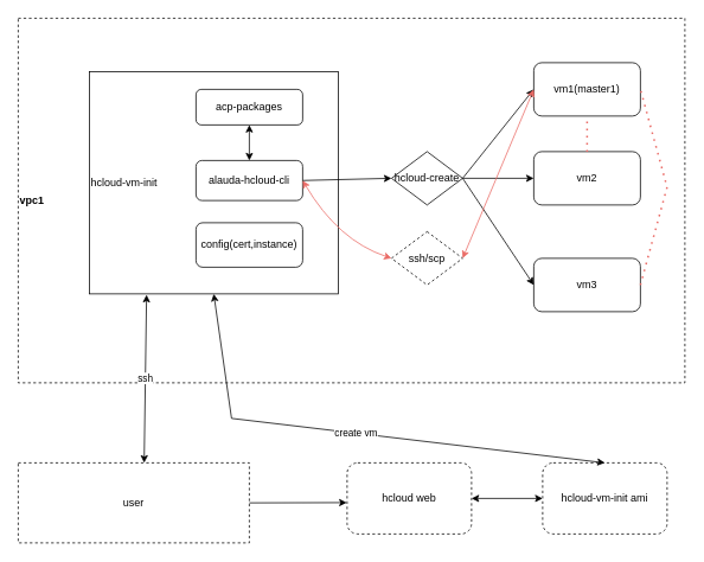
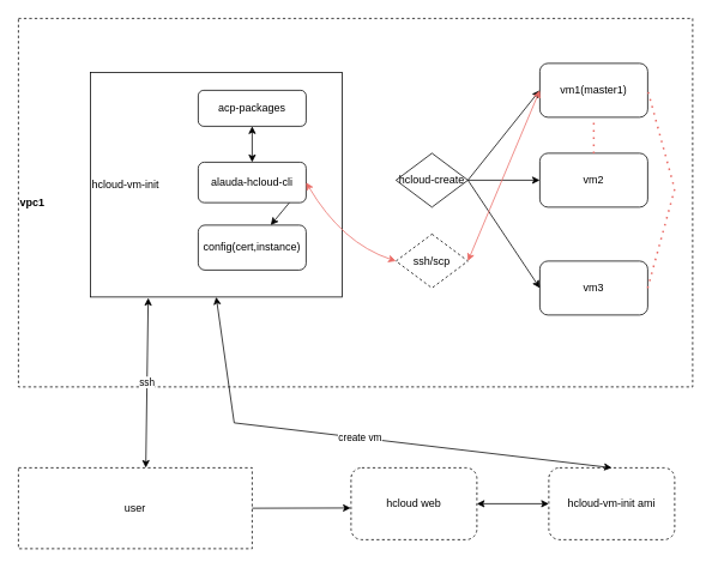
  <mxCell id="0" />
  <mxCell id="1" parent="0" />
  <mxCell id="2" value="&lt;b&gt;vpc1&lt;/b&gt;" style="rounded=0;whiteSpace=wrap;html=1;dashed=1;align=left;" parent="1" vertex="1"><mxGeometry x="20" y="20" width="750" height="410" as="geometry" /></mxCell>
  <mxCell id="3" value="vm3" style="rounded=1;whiteSpace=wrap;html=1;" parent="1" vertex="1"><mxGeometry x="600" y="290" width="120" height="60" as="geometry" /></mxCell>
  <mxCell id="4" value="vm1(master1)" style="rounded=1;whiteSpace=wrap;html=1;" parent="1" vertex="1"><mxGeometry x="600" y="70" width="120" height="60" as="geometry" /></mxCell>
  <mxCell id="5" value="vm2" style="rounded=1;whiteSpace=wrap;html=1;" parent="1" vertex="1"><mxGeometry x="600" y="170" width="120" height="60" as="geometry" /></mxCell>
  <mxCell id="6" value="&lt;div style=&quot;&quot;&gt;&lt;span style=&quot;background-color: initial;&quot;&gt;hcloud-vm-init&lt;/span&gt;&lt;/div&gt;" style="rounded=0;whiteSpace=wrap;html=1;align=left;" parent="1" vertex="1"><mxGeometry x="100" y="80" width="280" height="250" as="geometry" /></mxCell>
  <mxCell id="7" value="hcloud-create" style="rhombus;whiteSpace=wrap;html=1;" parent="1" vertex="1"><mxGeometry x="440" y="170" width="80" height="60" as="geometry" /></mxCell>
- <mxCell id="8" value="" style="endArrow=classic;html=1;rounded=0;exitX=1;exitY=0.5;exitDx=0;exitDy=0;entryX=0;entryY=0.5;entryDx=0;entryDy=0;" parent="1" source="13" target="7" edge="1"><mxGeometry width="50" height="50" relative="1" as="geometry"><mxPoint x="410" y="220" as="sourcePoint" /><mxPoint x="460" y="170" as="targetPoint" /></mxGeometry></mxCell>
+ <mxCell id="8" value="" style="endArrow=classic;html=1;rounded=0;exitX=1;exitY=0.5;exitDx=0;exitDy=0;" parent="1" source="13" target="14" edge="1"><mxGeometry width="50" height="50" relative="1" as="geometry"><mxPoint x="410" y="220" as="sourcePoint" /><mxPoint x="460" y="170" as="targetPoint" /></mxGeometry></mxCell>
  <mxCell id="9" value="" style="endArrow=classic;html=1;rounded=0;exitX=1;exitY=0.5;exitDx=0;exitDy=0;entryX=0;entryY=0.5;entryDx=0;entryDy=0;" parent="1" source="7" target="4" edge="1"><mxGeometry width="50" height="50" relative="1" as="geometry"><mxPoint x="530" y="160" as="sourcePoint" /><mxPoint x="580" y="110" as="targetPoint" /></mxGeometry></mxCell>
  <mxCell id="10" value="acp-packages" style="rounded=1;whiteSpace=wrap;html=1;" parent="1" vertex="1"><mxGeometry x="220" y="100" width="120" height="40" as="geometry" /></mxCell>
  <mxCell id="11" value="" style="endArrow=classic;html=1;rounded=0;exitX=1;exitY=0.5;exitDx=0;exitDy=0;entryX=0;entryY=0.5;entryDx=0;entryDy=0;" parent="1" source="7" target="5" edge="1"><mxGeometry width="50" height="50" relative="1" as="geometry"><mxPoint x="510" y="260" as="sourcePoint" /><mxPoint x="560" y="210" as="targetPoint" /><Array as="points" /></mxGeometry></mxCell>
  <mxCell id="12" value="" style="endArrow=classic;html=1;rounded=0;exitX=1;exitY=0.5;exitDx=0;exitDy=0;entryX=0;entryY=0.5;entryDx=0;entryDy=0;" parent="1" source="7" target="3" edge="1"><mxGeometry width="50" height="50" relative="1" as="geometry"><mxPoint x="470" y="290" as="sourcePoint" /><mxPoint x="520" y="240" as="targetPoint" /></mxGeometry></mxCell>
  <mxCell id="13" value="alauda-hcloud-cli" style="rounded=1;whiteSpace=wrap;html=1;" parent="1" vertex="1"><mxGeometry x="220" y="180" width="120" height="45" as="geometry" /></mxCell>
  <mxCell id="14" value="config(cert,instance)" style="rounded=1;whiteSpace=wrap;html=1;" parent="1" vertex="1"><mxGeometry x="220" y="250" width="120" height="50" as="geometry" /></mxCell>
  <mxCell id="15" value="" style="endArrow=classic;startArrow=classic;html=1;rounded=0;exitX=0.5;exitY=0;exitDx=0;exitDy=0;" parent="1" source="13" target="10" edge="1"><mxGeometry width="50" height="50" relative="1" as="geometry"><mxPoint x="510" y="750" as="sourcePoint" /><mxPoint x="560" y="700" as="targetPoint" /></mxGeometry></mxCell>
  <mxCell id="16" value="user" style="rounded=0;whiteSpace=wrap;html=1;dashed=1;" parent="1" vertex="1"><mxGeometry x="20" y="520" width="260" height="90" as="geometry" /></mxCell>
  <mxCell id="17" value="ssh" style="endArrow=classic;startArrow=classic;html=1;rounded=0;exitX=0.545;exitY=0;exitDx=0;exitDy=0;exitPerimeter=0;entryX=0.23;entryY=1.004;entryDx=0;entryDy=0;entryPerimeter=0;" parent="1" source="16" target="6" edge="1"><mxGeometry width="50" height="50" relative="1" as="geometry"><mxPoint x="180" y="490" as="sourcePoint" /><mxPoint x="230" y="440" as="targetPoint" /></mxGeometry></mxCell>
  <mxCell id="18" value="ssh/scp" style="rhombus;whiteSpace=wrap;html=1;dashed=1;" parent="1" vertex="1"><mxGeometry x="440" y="260" width="80" height="60" as="geometry" /></mxCell>
  <mxCell id="19" value="" style="endArrow=classic;startArrow=classic;html=1;entryX=0;entryY=0.5;entryDx=0;entryDy=0;exitX=1;exitY=0.5;exitDx=0;exitDy=0;curved=1;strokeColor=#EA6B66;" parent="1" source="13" target="18" edge="1"><mxGeometry width="50" height="50" relative="1" as="geometry"><mxPoint x="440" y="390" as="sourcePoint" /><mxPoint x="490" y="340" as="targetPoint" /><Array as="points"><mxPoint x="380" y="270" /></Array></mxGeometry></mxCell>
  <mxCell id="20" value="" style="endArrow=classic;startArrow=classic;html=1;rounded=0;strokeColor=#EA6B66;exitX=1;exitY=0.5;exitDx=0;exitDy=0;" parent="1" source="18" edge="1"><mxGeometry width="50" height="50" relative="1" as="geometry"><mxPoint x="500" y="390" as="sourcePoint" /><mxPoint x="600" y="100" as="targetPoint" /></mxGeometry></mxCell>
  <mxCell id="21" value="" style="endArrow=none;dashed=1;html=1;dashPattern=1 3;strokeWidth=2;rounded=0;strokeColor=#EA6B66;entryX=0.5;entryY=1;entryDx=0;entryDy=0;exitX=0.5;exitY=0;exitDx=0;exitDy=0;" parent="1" source="5" target="4" edge="1"><mxGeometry width="50" height="50" relative="1" as="geometry"><mxPoint x="700" y="280" as="sourcePoint" /><mxPoint x="750" y="230" as="targetPoint" /></mxGeometry></mxCell>
  <mxCell id="22" value="" style="endArrow=none;dashed=1;html=1;dashPattern=1 3;strokeWidth=2;rounded=0;strokeColor=#EA6B66;entryX=1;entryY=0.5;entryDx=0;entryDy=0;exitX=1;exitY=0.5;exitDx=0;exitDy=0;" parent="1" source="3" target="4" edge="1"><mxGeometry width="50" height="50" relative="1" as="geometry"><mxPoint x="670" y="180" as="sourcePoint" /><mxPoint x="670" y="140" as="targetPoint" /><Array as="points"><mxPoint x="750" y="210" /></Array></mxGeometry></mxCell>
  <mxCell id="23" value="hcloud-vm-init ami" style="rounded=1;whiteSpace=wrap;html=1;dashed=1;" parent="1" vertex="1"><mxGeometry x="610" y="520" width="140" height="80" as="geometry" /></mxCell>
  <mxCell id="24" value="" style="endArrow=classic;html=1;rounded=0;strokeColor=#000000;entryX=-0.003;entryY=0.559;entryDx=0;entryDy=0;entryPerimeter=0;" parent="1" target="25" edge="1"><mxGeometry width="50" height="50" relative="1" as="geometry"><mxPoint x="280" y="565" as="sourcePoint" /><mxPoint x="410" y="559.67" as="targetPoint" /></mxGeometry></mxCell>
  <mxCell id="25" value="hcloud web" style="rounded=1;whiteSpace=wrap;html=1;dashed=1;" parent="1" vertex="1"><mxGeometry x="390" y="520" width="140" height="80" as="geometry" /></mxCell>
  <mxCell id="26" value="" style="endArrow=classic;startArrow=classic;html=1;rounded=0;strokeColor=#000000;exitX=1;exitY=0.5;exitDx=0;exitDy=0;" parent="1" source="25" target="23" edge="1"><mxGeometry width="50" height="50" relative="1" as="geometry"><mxPoint x="530" y="670" as="sourcePoint" /><mxPoint x="580" y="620" as="targetPoint" /></mxGeometry></mxCell>
  <mxCell id="27" value="create vm" style="endArrow=classic;startArrow=classic;html=1;rounded=0;strokeColor=#000000;entryX=0.5;entryY=0;entryDx=0;entryDy=0;exitX=0.5;exitY=1;exitDx=0;exitDy=0;" parent="1" source="6" target="23" edge="1"><mxGeometry width="50" height="50" relative="1" as="geometry"><mxPoint x="510" y="490" as="sourcePoint" /><mxPoint x="560" y="440" as="targetPoint" /><Array as="points"><mxPoint x="260" y="470" /></Array></mxGeometry></mxCell>
